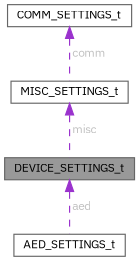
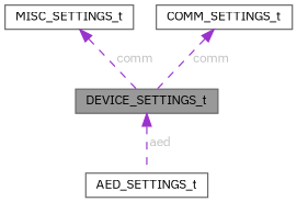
  digraph {
    fontname="IBM Plex Sans"
    node [color=gray40 fillcolor=white fontname="IBM Plex Sans" fontsize=10 shape=box style=filled]
    edge [color=darkorchid3 dir=back fontcolor=grey fontname="IBM Plex Sans" fontsize=10 labelfontname=Helvetica labelfontsize=10 style=dashed]
    n1 [fillcolor=grey60 fontcolor=black height=0.2 label=DEVICE_SETTINGS_t width=0.4]
    n2 [height=0.2 label=AED_SETTINGS_t width=0.4]
    n3 [height=0.2 label=MISC_SETTINGS_t width=0.4]
    n4 [height=0.2 label=COMM_SETTINGS_t width=0.4]
    n1 -> n2 [label=" aed"]
-   n3 -> n1 [label=" misc"]
-   n4 -> n3 [label=" comm"]
+   n3 -> n1 [label=" comm"]
+   n4 -> n1 [label=" comm"]
  }
